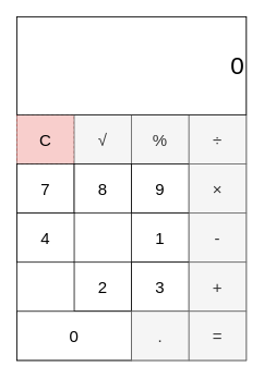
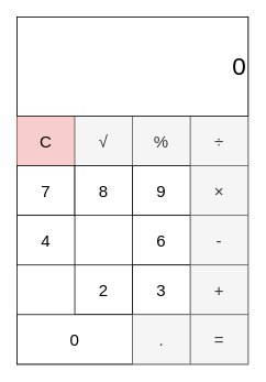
  <mxCell id="0" />
  <mxCell id="1" parent="0" />
  <mxCell id="2" value="" style="rounded=0;whiteSpace=wrap;html=1;" vertex="1" parent="1"><mxGeometry x="20" y="20" width="280" height="420" as="geometry" /></mxCell>
- <mxCell id="3" value="&lt;font style=&quot;font-size: 20px&quot;&gt;C&lt;/font&gt;" style="rounded=0;whiteSpace=wrap;html=1;fillColor=#f8cecc;strokeColor=#b85450;dashed=1;" vertex="1" parent="1"><mxGeometry x="20" y="140" width="70" height="60" as="geometry" /></mxCell>
+ <mxCell id="3" value="&lt;font style=&quot;font-size: 20px&quot;&gt;C&lt;/font&gt;" style="rounded=0;whiteSpace=wrap;html=1;fillColor=#f8cecc;strokeColor=#b85450;" vertex="1" parent="1"><mxGeometry x="20" y="140" width="70" height="60" as="geometry" /></mxCell>
  <mxCell id="4" value="&lt;font style=&quot;font-size: 20px&quot;&gt;√&lt;/font&gt;" style="rounded=0;whiteSpace=wrap;html=1;fillColor=#f5f5f5;fontColor=#333333;strokeColor=#666666;" vertex="1" parent="1"><mxGeometry x="90" y="140" width="70" height="60" as="geometry" /></mxCell>
  <mxCell id="5" value="&lt;font style=&quot;font-size: 20px&quot;&gt;%&lt;/font&gt;" style="rounded=0;whiteSpace=wrap;html=1;fillColor=#f5f5f5;fontColor=#333333;strokeColor=#666666;" vertex="1" parent="1"><mxGeometry x="160" y="140" width="70" height="60" as="geometry" /></mxCell>
  <mxCell id="6" value="&lt;font style=&quot;font-size: 20px&quot;&gt;÷&lt;/font&gt;" style="rounded=0;whiteSpace=wrap;html=1;fillColor=#f5f5f5;fontColor=#333333;strokeColor=#666666;" vertex="1" parent="1"><mxGeometry x="230" y="140" width="70" height="60" as="geometry" /></mxCell>
  <mxCell id="7" value="&lt;font style=&quot;font-size: 20px&quot;&gt;7&lt;/font&gt;" style="rounded=0;whiteSpace=wrap;html=1;" vertex="1" parent="1"><mxGeometry x="20" y="200" width="70" height="60" as="geometry" /></mxCell>
  <mxCell id="8" value="&lt;font style=&quot;font-size: 20px&quot;&gt;8&lt;/font&gt;" style="rounded=0;whiteSpace=wrap;html=1;" vertex="1" parent="1"><mxGeometry x="90" y="200" width="70" height="60" as="geometry" /></mxCell>
  <mxCell id="9" value="&lt;font style=&quot;font-size: 20px&quot;&gt;9&lt;/font&gt;" style="rounded=0;whiteSpace=wrap;html=1;" vertex="1" parent="1"><mxGeometry x="160" y="200" width="70" height="60" as="geometry" /></mxCell>
  <mxCell id="10" value="&lt;font style=&quot;font-size: 20px&quot;&gt;×&lt;/font&gt;" style="rounded=0;whiteSpace=wrap;html=1;fillColor=#f5f5f5;fontColor=#333333;strokeColor=#666666;" vertex="1" parent="1"><mxGeometry x="230" y="200" width="70" height="60" as="geometry" /></mxCell>
  <mxCell id="11" value="&lt;font style=&quot;font-size: 20px&quot;&gt;4&lt;/font&gt;" style="rounded=0;whiteSpace=wrap;html=1;" vertex="1" parent="1"><mxGeometry x="20" y="260" width="70" height="60" as="geometry" /></mxCell>
- <mxCell id="12" value="&lt;font style=&quot;font-size: 20px&quot;&gt;1&lt;/font&gt;" style="rounded=0;whiteSpace=wrap;html=1;" vertex="1" parent="1"><mxGeometry x="160" y="260" width="70" height="60" as="geometry" /></mxCell>
+ <mxCell id="12" value="&lt;font style=&quot;font-size: 20px&quot;&gt;6&lt;/font&gt;" style="rounded=0;whiteSpace=wrap;html=1;" vertex="1" parent="1"><mxGeometry x="160" y="260" width="70" height="60" as="geometry" /></mxCell>
  <mxCell id="13" value="&lt;font style=&quot;font-size: 20px&quot;&gt;-&lt;/font&gt;" style="rounded=0;whiteSpace=wrap;html=1;fillColor=#f5f5f5;fontColor=#333333;strokeColor=#666666;" vertex="1" parent="1"><mxGeometry x="230" y="260" width="70" height="60" as="geometry" /></mxCell>
  <mxCell id="14" value="&lt;font style=&quot;font-size: 20px&quot;&gt;2&lt;/font&gt;" style="rounded=0;whiteSpace=wrap;html=1;" vertex="1" parent="1"><mxGeometry x="90" y="320" width="70" height="60" as="geometry" /></mxCell>
  <mxCell id="15" value="&lt;font style=&quot;font-size: 20px&quot;&gt;3&lt;/font&gt;" style="rounded=0;whiteSpace=wrap;html=1;" vertex="1" parent="1"><mxGeometry x="160" y="320" width="70" height="60" as="geometry" /></mxCell>
  <mxCell id="16" value="&lt;font style=&quot;font-size: 20px&quot;&gt;+&lt;/font&gt;" style="rounded=0;whiteSpace=wrap;html=1;fillColor=#f5f5f5;fontColor=#333333;strokeColor=#666666;" vertex="1" parent="1"><mxGeometry x="230" y="320" width="70" height="60" as="geometry" /></mxCell>
  <mxCell id="17" value="&lt;font style=&quot;font-size: 20px&quot;&gt;0&lt;/font&gt;" style="rounded=0;whiteSpace=wrap;html=1;" vertex="1" parent="1"><mxGeometry x="20" y="380" width="140" height="60" as="geometry" /></mxCell>
  <mxCell id="18" value="&lt;font style=&quot;font-size: 20px&quot;&gt;.&lt;/font&gt;" style="rounded=0;whiteSpace=wrap;html=1;fillColor=#f5f5f5;fontColor=#333333;strokeColor=#666666;" vertex="1" parent="1"><mxGeometry x="160" y="380" width="70" height="60" as="geometry" /></mxCell>
  <mxCell id="19" value="&lt;font style=&quot;font-size: 20px&quot;&gt;=&lt;/font&gt;" style="rounded=0;whiteSpace=wrap;html=1;fillColor=#f5f5f5;fontColor=#333333;strokeColor=#666666;" vertex="1" parent="1"><mxGeometry x="230" y="380" width="70" height="60" as="geometry" /></mxCell>
  <mxCell id="20" value="&lt;font style=&quot;font-size: 30px&quot;&gt;0&lt;/font&gt;" style="rounded=0;whiteSpace=wrap;html=1;fontSize=20;align=right;" vertex="1" parent="1"><mxGeometry x="20" y="20" width="280" height="120" as="geometry" /></mxCell>
